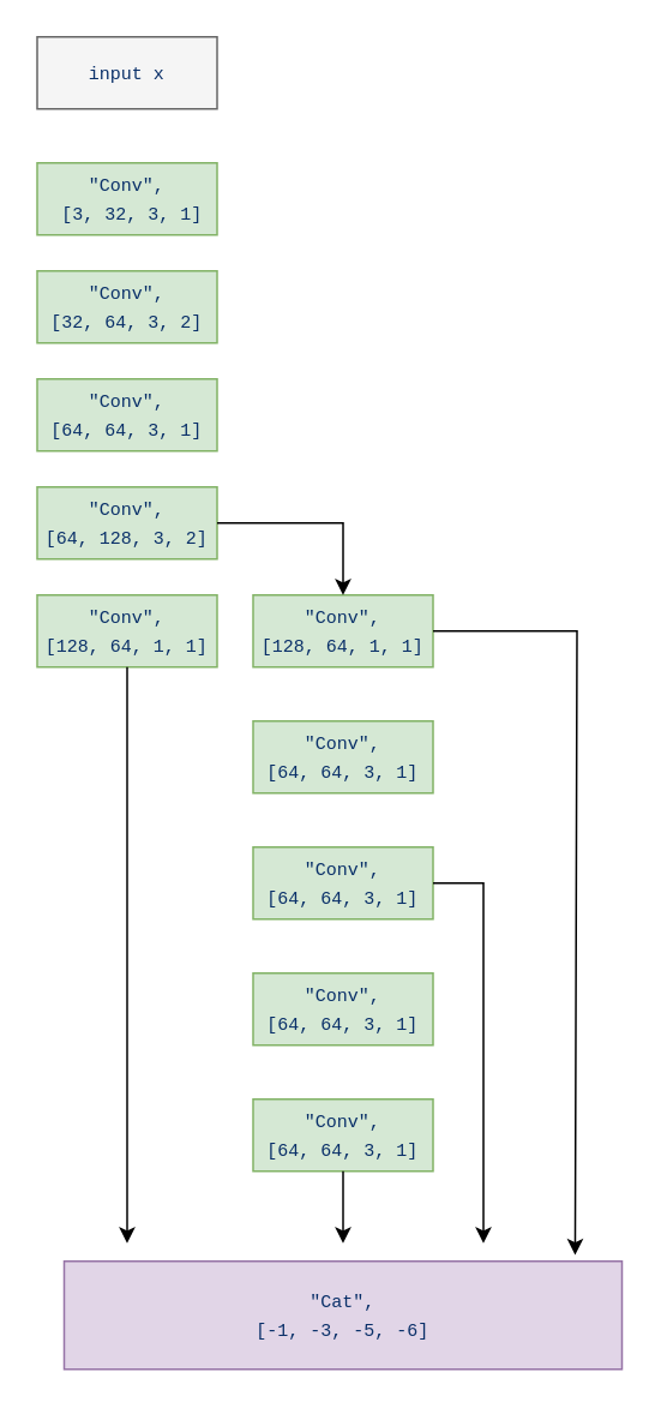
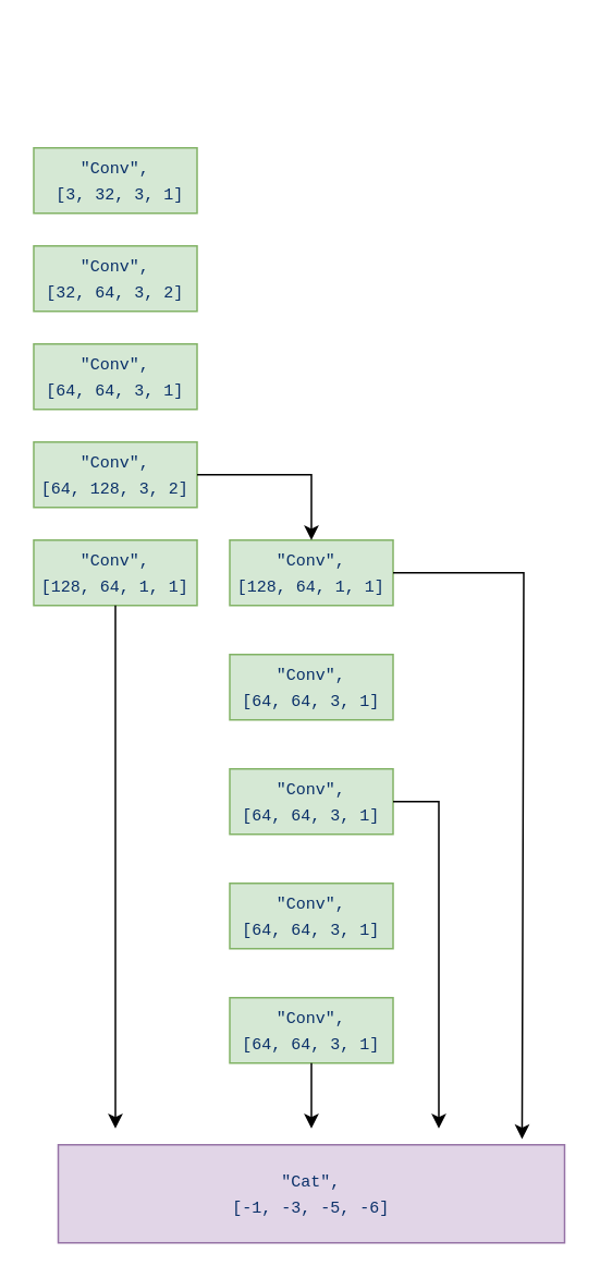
  <mxCell id="0" />
  <mxCell id="1" parent="0" />
  <mxCell id="2" value="&lt;span style=&quot;color: rgb(10, 48, 105); font-family: ui-monospace, SFMono-Regular, &amp;quot;SF Mono&amp;quot;, Menlo, Consolas, &amp;quot;Liberation Mono&amp;quot;, monospace; font-style: normal; font-variant-ligatures: normal; font-variant-caps: normal; font-weight: 400; letter-spacing: normal; orphans: 2; text-align: start; text-indent: 0px; text-transform: none; widows: 2; word-spacing: 0px; -webkit-text-stroke-width: 0px; text-decoration-thickness: initial; text-decoration-style: initial; text-decoration-color: initial; float: none; display: inline !important;&quot;&gt;&lt;font style=&quot;font-size: 10px;&quot;&gt;&quot;Conv&quot;,&lt;br&gt;&amp;nbsp;[3, 32, 3, 1]&lt;/font&gt;&lt;/span&gt;" style="rounded=0;whiteSpace=wrap;html=1;fillColor=#d5e8d4;strokeColor=#82b366;" vertex="1" parent="1"><mxGeometry x="20" y="90" width="100" height="40" as="geometry" /></mxCell>
  <mxCell id="3" value="&lt;span style=&quot;color: rgb(10, 48, 105); font-family: ui-monospace, SFMono-Regular, &amp;quot;SF Mono&amp;quot;, Menlo, Consolas, &amp;quot;Liberation Mono&amp;quot;, monospace; font-style: normal; font-variant-ligatures: normal; font-variant-caps: normal; font-weight: 400; letter-spacing: normal; orphans: 2; text-align: start; text-indent: 0px; text-transform: none; widows: 2; word-spacing: 0px; -webkit-text-stroke-width: 0px; text-decoration-thickness: initial; text-decoration-style: initial; text-decoration-color: initial; float: none; display: inline !important;&quot;&gt;&lt;font style=&quot;font-size: 10px;&quot;&gt;&quot;Conv&quot;, &lt;br&gt;[32, 64, 3, 2]&lt;/font&gt;&lt;/span&gt;" style="rounded=0;whiteSpace=wrap;html=1;fillColor=#d5e8d4;strokeColor=#82b366;" vertex="1" parent="1"><mxGeometry x="20" y="150" width="100" height="40" as="geometry" /></mxCell>
  <mxCell id="4" value="&lt;span style=&quot;color: rgb(10, 48, 105); font-family: ui-monospace, SFMono-Regular, &amp;quot;SF Mono&amp;quot;, Menlo, Consolas, &amp;quot;Liberation Mono&amp;quot;, monospace; font-style: normal; font-variant-ligatures: normal; font-variant-caps: normal; font-weight: 400; letter-spacing: normal; orphans: 2; text-align: start; text-indent: 0px; text-transform: none; widows: 2; word-spacing: 0px; -webkit-text-stroke-width: 0px; text-decoration-thickness: initial; text-decoration-style: initial; text-decoration-color: initial; float: none; display: inline !important;&quot;&gt;&lt;font style=&quot;font-size: 10px;&quot;&gt;&quot;Conv&quot;, &lt;br&gt;[64, 64, 3, 1]&lt;/font&gt;&lt;/span&gt;" style="rounded=0;whiteSpace=wrap;html=1;fillColor=#d5e8d4;strokeColor=#82b366;" vertex="1" parent="1"><mxGeometry x="20" y="210" width="100" height="40" as="geometry" /></mxCell>
  <mxCell id="5" value="&lt;span style=&quot;color: rgb(10, 48, 105); font-family: ui-monospace, SFMono-Regular, &amp;quot;SF Mono&amp;quot;, Menlo, Consolas, &amp;quot;Liberation Mono&amp;quot;, monospace; font-style: normal; font-variant-ligatures: normal; font-variant-caps: normal; font-weight: 400; letter-spacing: normal; orphans: 2; text-align: start; text-indent: 0px; text-transform: none; widows: 2; word-spacing: 0px; -webkit-text-stroke-width: 0px; text-decoration-thickness: initial; text-decoration-style: initial; text-decoration-color: initial; float: none; display: inline !important;&quot;&gt;&lt;font style=&quot;font-size: 10px;&quot;&gt;&quot;Conv&quot;, &lt;br&gt;[64, 128, 3, 2]&lt;/font&gt;&lt;/span&gt;" style="rounded=0;whiteSpace=wrap;html=1;fillColor=#d5e8d4;strokeColor=#82b366;" vertex="1" parent="1"><mxGeometry x="20" y="270" width="100" height="40" as="geometry" /></mxCell>
  <mxCell id="6" value="&lt;span style=&quot;color: rgb(10, 48, 105); font-family: ui-monospace, SFMono-Regular, &amp;quot;SF Mono&amp;quot;, Menlo, Consolas, &amp;quot;Liberation Mono&amp;quot;, monospace; font-style: normal; font-variant-ligatures: normal; font-variant-caps: normal; font-weight: 400; letter-spacing: normal; orphans: 2; text-align: start; text-indent: 0px; text-transform: none; widows: 2; word-spacing: 0px; -webkit-text-stroke-width: 0px; text-decoration-thickness: initial; text-decoration-style: initial; text-decoration-color: initial; float: none; display: inline !important;&quot;&gt;&lt;font style=&quot;font-size: 10px;&quot;&gt;&quot;Conv&quot;, &lt;br&gt;[128, 64, 1, 1]&lt;/font&gt;&lt;/span&gt;" style="rounded=0;whiteSpace=wrap;html=1;fillColor=#d5e8d4;strokeColor=#82b366;" vertex="1" parent="1"><mxGeometry x="20" y="330" width="100" height="40" as="geometry" /></mxCell>
  <mxCell id="7" value="&lt;span style=&quot;color: rgb(10, 48, 105); font-family: ui-monospace, SFMono-Regular, &amp;quot;SF Mono&amp;quot;, Menlo, Consolas, &amp;quot;Liberation Mono&amp;quot;, monospace; font-style: normal; font-variant-ligatures: normal; font-variant-caps: normal; font-weight: 400; letter-spacing: normal; orphans: 2; text-align: start; text-indent: 0px; text-transform: none; widows: 2; word-spacing: 0px; -webkit-text-stroke-width: 0px; text-decoration-thickness: initial; text-decoration-style: initial; text-decoration-color: initial; float: none; display: inline !important;&quot;&gt;&lt;font style=&quot;font-size: 10px;&quot;&gt;&quot;Conv&quot;, &lt;br&gt;[128, 64, 1, 1]&lt;/font&gt;&lt;/span&gt;" style="rounded=0;whiteSpace=wrap;html=1;fillColor=#d5e8d4;strokeColor=#82b366;" vertex="1" parent="1"><mxGeometry x="140" y="330" width="100" height="40" as="geometry" /></mxCell>
- <mxCell id="8" value="&lt;div style=&quot;text-align: start;&quot;&gt;&lt;span style=&quot;background-color: initial; font-size: 10px;&quot;&gt;&lt;font face=&quot;ui-monospace, SFMono-Regular, SF Mono, Menlo, Consolas, Liberation Mono, monospace&quot; color=&quot;#0a3069&quot;&gt;input x&lt;/font&gt;&lt;/span&gt;&lt;/div&gt;" style="rounded=0;whiteSpace=wrap;html=1;fillColor=#f5f5f5;strokeColor=#666666;fontColor=#333333;" vertex="1" parent="1"><mxGeometry x="20" y="20" width="100" height="40" as="geometry" /></mxCell>
  <mxCell id="9" value="&lt;span style=&quot;color: rgb(10, 48, 105); font-family: ui-monospace, SFMono-Regular, &amp;quot;SF Mono&amp;quot;, Menlo, Consolas, &amp;quot;Liberation Mono&amp;quot;, monospace; font-style: normal; font-variant-ligatures: normal; font-variant-caps: normal; font-weight: 400; letter-spacing: normal; orphans: 2; text-align: start; text-indent: 0px; text-transform: none; widows: 2; word-spacing: 0px; -webkit-text-stroke-width: 0px; text-decoration-thickness: initial; text-decoration-style: initial; text-decoration-color: initial; float: none; display: inline !important;&quot;&gt;&lt;font style=&quot;font-size: 10px;&quot;&gt;&quot;Conv&quot;, &lt;br&gt;[64, 64, 3, 1]&lt;/font&gt;&lt;/span&gt;" style="rounded=0;whiteSpace=wrap;html=1;fillColor=#d5e8d4;strokeColor=#82b366;" vertex="1" parent="1"><mxGeometry x="140" y="400" width="100" height="40" as="geometry" /></mxCell>
  <mxCell id="10" value="&lt;span style=&quot;color: rgb(10, 48, 105); font-family: ui-monospace, SFMono-Regular, &amp;quot;SF Mono&amp;quot;, Menlo, Consolas, &amp;quot;Liberation Mono&amp;quot;, monospace; font-style: normal; font-variant-ligatures: normal; font-variant-caps: normal; font-weight: 400; letter-spacing: normal; orphans: 2; text-align: start; text-indent: 0px; text-transform: none; widows: 2; word-spacing: 0px; -webkit-text-stroke-width: 0px; text-decoration-thickness: initial; text-decoration-style: initial; text-decoration-color: initial; float: none; display: inline !important;&quot;&gt;&lt;font style=&quot;font-size: 10px;&quot;&gt;&quot;Conv&quot;, &lt;br&gt;[64, 64, 3, 1]&lt;/font&gt;&lt;/span&gt;" style="rounded=0;whiteSpace=wrap;html=1;fillColor=#d5e8d4;strokeColor=#82b366;" vertex="1" parent="1"><mxGeometry x="140" y="470" width="100" height="40" as="geometry" /></mxCell>
  <mxCell id="11" value="&lt;span style=&quot;color: rgb(10, 48, 105); font-family: ui-monospace, SFMono-Regular, &amp;quot;SF Mono&amp;quot;, Menlo, Consolas, &amp;quot;Liberation Mono&amp;quot;, monospace; font-style: normal; font-variant-ligatures: normal; font-variant-caps: normal; font-weight: 400; letter-spacing: normal; orphans: 2; text-align: start; text-indent: 0px; text-transform: none; widows: 2; word-spacing: 0px; -webkit-text-stroke-width: 0px; text-decoration-thickness: initial; text-decoration-style: initial; text-decoration-color: initial; float: none; display: inline !important;&quot;&gt;&lt;font style=&quot;font-size: 10px;&quot;&gt;&quot;Conv&quot;, &lt;br&gt;[64, 64, 3, 1]&lt;/font&gt;&lt;/span&gt;" style="rounded=0;whiteSpace=wrap;html=1;fillColor=#d5e8d4;strokeColor=#82b366;" vertex="1" parent="1"><mxGeometry x="140" y="540" width="100" height="40" as="geometry" /></mxCell>
  <mxCell id="12" value="&lt;span style=&quot;color: rgb(10, 48, 105); font-family: ui-monospace, SFMono-Regular, &amp;quot;SF Mono&amp;quot;, Menlo, Consolas, &amp;quot;Liberation Mono&amp;quot;, monospace; font-style: normal; font-variant-ligatures: normal; font-variant-caps: normal; font-weight: 400; letter-spacing: normal; orphans: 2; text-align: start; text-indent: 0px; text-transform: none; widows: 2; word-spacing: 0px; -webkit-text-stroke-width: 0px; text-decoration-thickness: initial; text-decoration-style: initial; text-decoration-color: initial; float: none; display: inline !important;&quot;&gt;&lt;font style=&quot;font-size: 10px;&quot;&gt;&quot;Conv&quot;, &lt;br&gt;[64, 64, 3, 1]&lt;/font&gt;&lt;/span&gt;" style="rounded=0;whiteSpace=wrap;html=1;fillColor=#d5e8d4;strokeColor=#82b366;" vertex="1" parent="1"><mxGeometry x="140" y="610" width="100" height="40" as="geometry" /></mxCell>
  <mxCell id="13" value="&lt;span style=&quot;color: rgb(10, 48, 105); font-family: ui-monospace, SFMono-Regular, &amp;quot;SF Mono&amp;quot;, Menlo, Consolas, &amp;quot;Liberation Mono&amp;quot;, monospace; font-style: normal; font-variant-ligatures: normal; font-variant-caps: normal; font-weight: 400; letter-spacing: normal; orphans: 2; text-align: start; text-indent: 0px; text-transform: none; widows: 2; word-spacing: 0px; -webkit-text-stroke-width: 0px; text-decoration-thickness: initial; text-decoration-style: initial; text-decoration-color: initial; float: none; display: inline !important;&quot;&gt;&lt;font style=&quot;font-size: 10px;&quot;&gt;&quot;Cat&quot;, &lt;br&gt;[-1, -3, -5, -6]&lt;/font&gt;&lt;/span&gt;" style="rounded=0;whiteSpace=wrap;html=1;fillColor=#e1d5e7;strokeColor=#9673a6;" vertex="1" parent="1"><mxGeometry x="35" y="700" width="310" height="60" as="geometry" /></mxCell>
  <mxCell id="14" value="" style="endArrow=classic;html=1;rounded=0;fontSize=10;exitX=0.5;exitY=1;exitDx=0;exitDy=0;" edge="1" parent="1" source="12"><mxGeometry width="50" height="50" relative="1" as="geometry"><mxPoint x="220" y="540" as="sourcePoint" /><mxPoint x="190" y="690" as="targetPoint" /></mxGeometry></mxCell>
  <mxCell id="15" value="" style="endArrow=classic;html=1;rounded=0;fontSize=10;exitX=1;exitY=0.5;exitDx=0;exitDy=0;" edge="1" parent="1" source="10"><mxGeometry width="50" height="50" relative="1" as="geometry"><mxPoint x="250" y="520" as="sourcePoint" /><mxPoint x="268" y="690" as="targetPoint" /><Array as="points"><mxPoint x="268" y="490" /></Array></mxGeometry></mxCell>
  <mxCell id="16" value="" style="endArrow=classic;html=1;rounded=0;fontSize=10;exitX=1;exitY=0.5;exitDx=0;exitDy=0;entryX=0.916;entryY=-0.058;entryDx=0;entryDy=0;entryPerimeter=0;" edge="1" parent="1" source="7" target="13"><mxGeometry width="50" height="50" relative="1" as="geometry"><mxPoint x="300" y="370" as="sourcePoint" /><mxPoint x="320" y="690" as="targetPoint" /><Array as="points"><mxPoint x="320" y="350" /></Array></mxGeometry></mxCell>
  <mxCell id="17" value="" style="endArrow=classic;html=1;rounded=0;fontSize=10;exitX=0.5;exitY=1;exitDx=0;exitDy=0;" edge="1" parent="1" source="6"><mxGeometry width="50" height="50" relative="1" as="geometry"><mxPoint x="100" y="650" as="sourcePoint" /><mxPoint x="70" y="690" as="targetPoint" /><Array as="points"><mxPoint x="70" y="410" /><mxPoint x="70" y="530" /></Array></mxGeometry></mxCell>
  <mxCell id="18" value="" style="endArrow=classic;html=1;rounded=0;fontSize=10;exitX=1;exitY=0.5;exitDx=0;exitDy=0;" edge="1" parent="1" source="5"><mxGeometry width="50" height="50" relative="1" as="geometry"><mxPoint x="220" y="420" as="sourcePoint" /><mxPoint x="190" y="330" as="targetPoint" /><Array as="points"><mxPoint x="190" y="290" /></Array></mxGeometry></mxCell>
